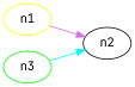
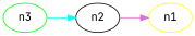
  digraph {
    fontname="JetBrains Mono"
    rankdir=LR
    node [fontname="JetBrains Mono"]
    edge [fontname="JetBrains Mono"]
    n1 [a=4 b=3 color=yellow]
    n2
    n3 [a=3 color=green label=n3]
-   n1 -> n2 [a=5 b=2 color=orchid]
+   n2 -> n1 [a=5 b=2 color=orchid]
    n3 -> n2 [b=1 color=cyan]
  }
